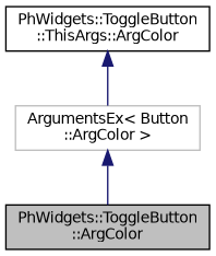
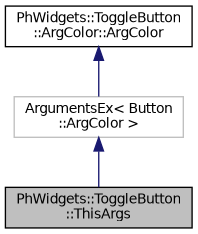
  digraph {
    node [color=black fillcolor=white fontname=Helvetica fontsize=10 shape=record style=filled]
    edge [color=midnightblue dir=back fontname=Helvetica fontsize=10 labelfontname=Helvetica labelfontsize=10 style=solid]
-   n1 [fillcolor=grey75 fontcolor=black height=0.2 label="PhWidgets::ToggleButton\l::ArgColor" width=0.4]
+   n1 [fillcolor=grey75 fontcolor=black height=0.2 label="PhWidgets::ToggleButton\l::ThisArgs" width=0.4]
    n2 [color=grey75 height=0.2 label="ArgumentsEx\< Button\l::ArgColor \>" width=0.4]
-   n3 [height=0.2 label="PhWidgets::ToggleButton\l::ThisArgs::ArgColor" width=0.4]
+   n3 [height=0.2 label="PhWidgets::ToggleButton\l::ArgColor::ArgColor" width=0.4]
    n2 -> n1
    n3 -> n2
  }
